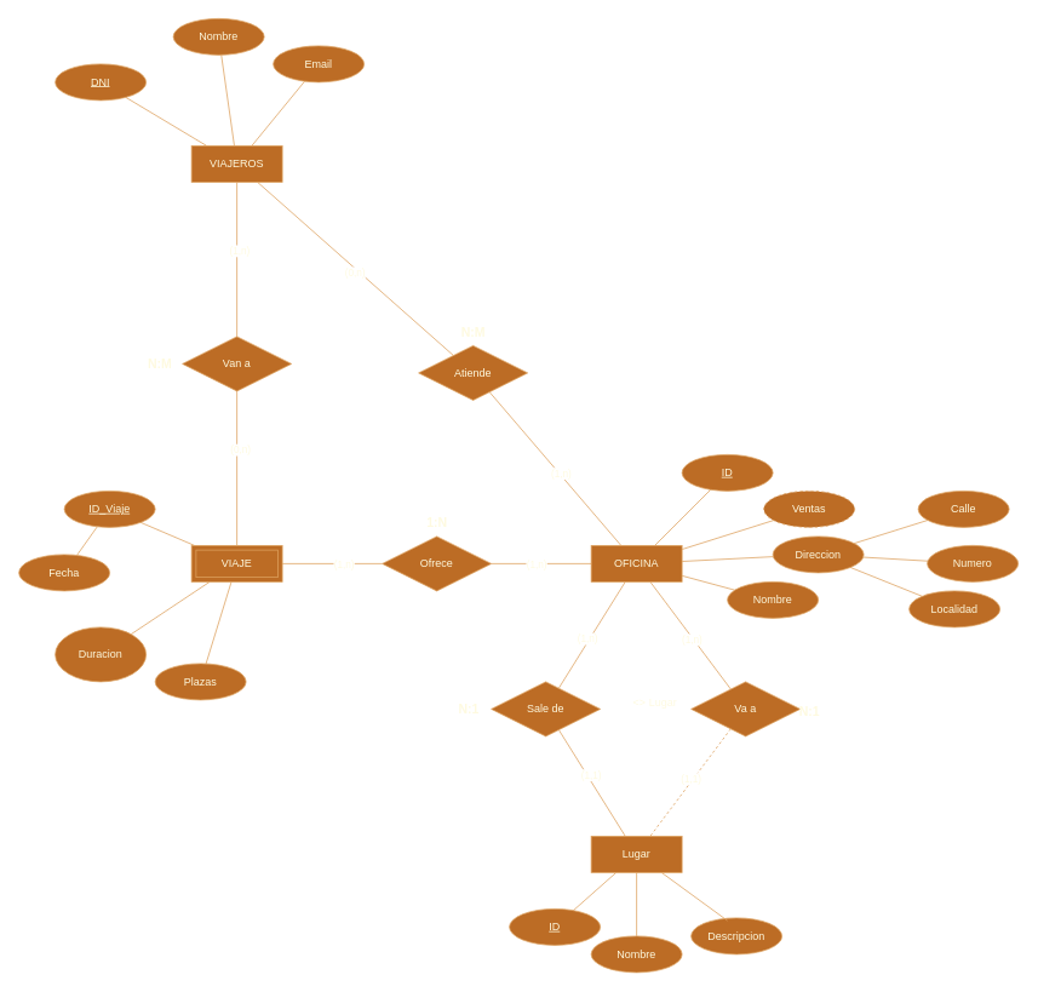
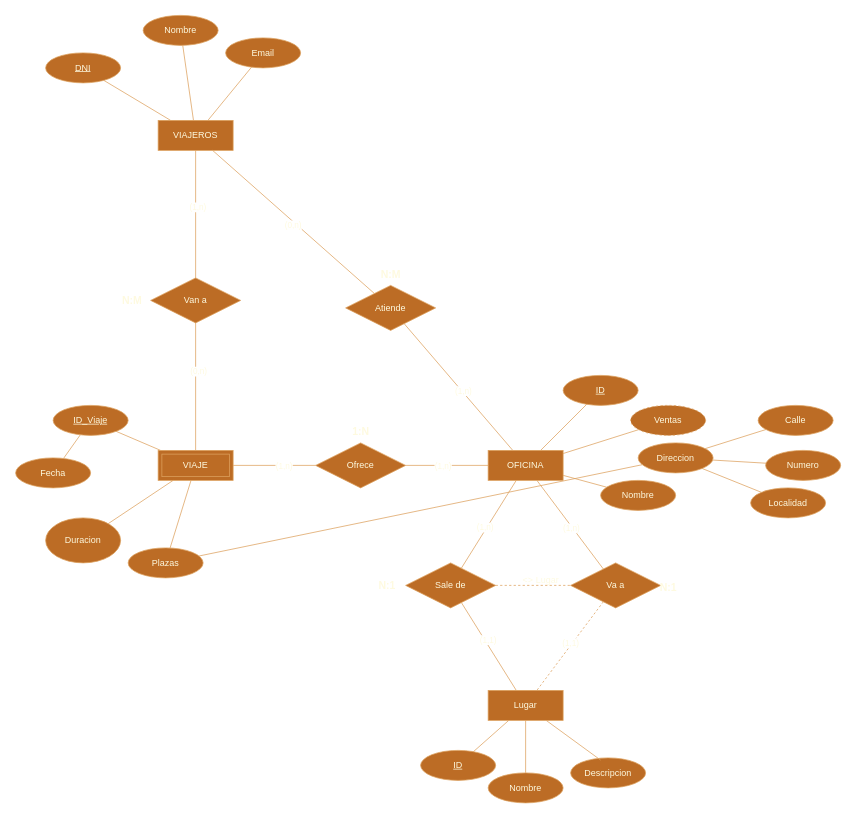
  <mxCell id="0" />
  <mxCell id="1" parent="0" />
  <mxCell id="2" value="VIAJEROS" style="whiteSpace=wrap;html=1;align=center;strokeColor=#DDA15E;fontColor=#FEFAE0;fillColor=#BC6C25;" vertex="1" parent="1"><mxGeometry x="210" y="160" width="100" height="40" as="geometry" /></mxCell>
  <mxCell id="3" value="VIAJE" style="shape=ext;margin=3;double=1;whiteSpace=wrap;html=1;align=center;strokeColor=#DDA15E;fontColor=#FEFAE0;fillColor=#BC6C25;" vertex="1" parent="1"><mxGeometry x="210" y="600" width="100" height="40" as="geometry" /></mxCell>
  <mxCell id="4" value="Van a" style="shape=rhombus;perimeter=rhombusPerimeter;whiteSpace=wrap;html=1;align=center;strokeColor=#DDA15E;fontColor=#FEFAE0;fillColor=#BC6C25;" vertex="1" parent="1"><mxGeometry x="200" y="370" width="120" height="60" as="geometry" /></mxCell>
  <mxCell id="5" value="OFICINA" style="whiteSpace=wrap;html=1;align=center;strokeColor=#DDA15E;fontColor=#FEFAE0;fillColor=#BC6C25;" vertex="1" parent="1"><mxGeometry x="650" y="600" width="100" height="40" as="geometry" /></mxCell>
  <mxCell id="6" value="Atiende" style="shape=rhombus;perimeter=rhombusPerimeter;whiteSpace=wrap;html=1;align=center;strokeColor=#DDA15E;fontColor=#FEFAE0;fillColor=#BC6C25;" vertex="1" parent="1"><mxGeometry x="460" y="380" width="120" height="60" as="geometry" /></mxCell>
  <mxCell id="7" value="Sale de" style="shape=rhombus;perimeter=rhombusPerimeter;whiteSpace=wrap;html=1;align=center;strokeColor=#DDA15E;fontColor=#FEFAE0;fillColor=#BC6C25;" vertex="1" parent="1"><mxGeometry x="540" y="750" width="120" height="60" as="geometry" /></mxCell>
  <mxCell id="8" value="Va a" style="shape=rhombus;perimeter=rhombusPerimeter;whiteSpace=wrap;html=1;align=center;strokeColor=#DDA15E;fontColor=#FEFAE0;fillColor=#BC6C25;" vertex="1" parent="1"><mxGeometry x="760" y="750" width="120" height="60" as="geometry" /></mxCell>
  <mxCell id="9" value="Lugar" style="whiteSpace=wrap;html=1;align=center;strokeColor=#DDA15E;fontColor=#FEFAE0;fillColor=#BC6C25;" vertex="1" parent="1"><mxGeometry x="650" y="920" width="100" height="40" as="geometry" /></mxCell>
  <mxCell id="10" value="" style="endArrow=none;html=1;rounded=0;strokeColor=#DDA15E;fontColor=#FEFAE0;fillColor=#BC6C25;" edge="1" parent="1" source="4" target="3"><mxGeometry relative="1" as="geometry"><mxPoint x="290" y="520" as="sourcePoint" /><mxPoint x="450" y="520" as="targetPoint" /></mxGeometry></mxCell>
  <mxCell id="11" value="(0,n)" style="edgeLabel;html=1;align=center;verticalAlign=middle;resizable=0;points=[];fontColor=#FEFAE0;" vertex="1" connectable="0" parent="10"><mxGeometry x="-0.247" y="3" relative="1" as="geometry"><mxPoint as="offset" /></mxGeometry></mxCell>
  <mxCell id="12" value="" style="endArrow=none;html=1;rounded=0;strokeColor=#DDA15E;fontColor=#FEFAE0;fillColor=#BC6C25;" edge="1" parent="1" source="4" target="2"><mxGeometry relative="1" as="geometry"><mxPoint x="270" y="440" as="sourcePoint" /><mxPoint x="270" y="610" as="targetPoint" /></mxGeometry></mxCell>
  <mxCell id="13" value="(1,n)" style="edgeLabel;html=1;align=center;verticalAlign=middle;resizable=0;points=[];fontColor=#FEFAE0;" vertex="1" connectable="0" parent="12"><mxGeometry x="0.118" y="-2" relative="1" as="geometry"><mxPoint as="offset" /></mxGeometry></mxCell>
  <mxCell id="14" value="" style="endArrow=none;html=1;rounded=0;strokeColor=#DDA15E;fontColor=#FEFAE0;fillColor=#BC6C25;" edge="1" parent="1" source="6" target="2"><mxGeometry relative="1" as="geometry"><mxPoint x="260" y="370" as="sourcePoint" /><mxPoint x="260" y="200" as="targetPoint" /></mxGeometry></mxCell>
  <mxCell id="15" value="(0,n)" style="edgeLabel;html=1;align=center;verticalAlign=middle;resizable=0;points=[];fontColor=#FEFAE0;" vertex="1" connectable="0" parent="14"><mxGeometry x="-0.013" y="4" relative="1" as="geometry"><mxPoint as="offset" /></mxGeometry></mxCell>
  <mxCell id="16" value="" style="endArrow=none;html=1;rounded=0;strokeColor=#DDA15E;fontColor=#FEFAE0;fillColor=#BC6C25;" edge="1" parent="1" source="6" target="5"><mxGeometry relative="1" as="geometry"><mxPoint x="554" y="373" as="sourcePoint" /><mxPoint x="301" y="210" as="targetPoint" /></mxGeometry></mxCell>
  <mxCell id="17" value="(1,n)" style="edgeLabel;html=1;align=center;verticalAlign=middle;resizable=0;points=[];fontColor=#FEFAE0;" vertex="1" connectable="0" parent="16"><mxGeometry x="0.066" y="1" relative="1" as="geometry"><mxPoint as="offset" /></mxGeometry></mxCell>
  <mxCell id="18" value="Ofrece" style="shape=rhombus;perimeter=rhombusPerimeter;whiteSpace=wrap;html=1;align=center;strokeColor=#DDA15E;fontColor=#FEFAE0;fillColor=#BC6C25;" vertex="1" parent="1"><mxGeometry x="420" y="590" width="120" height="60" as="geometry" /></mxCell>
  <mxCell id="19" value="" style="endArrow=none;html=1;rounded=0;strokeColor=#DDA15E;fontColor=#FEFAE0;fillColor=#BC6C25;" edge="1" parent="1" source="18" target="5"><mxGeometry relative="1" as="geometry"><mxPoint x="593" y="414" as="sourcePoint" /><mxPoint x="699" y="610" as="targetPoint" /></mxGeometry></mxCell>
  <mxCell id="20" value="(1,n)" style="edgeLabel;html=1;align=center;verticalAlign=middle;resizable=0;points=[];fontColor=#FEFAE0;" vertex="1" connectable="0" parent="19"><mxGeometry x="-0.109" relative="1" as="geometry"><mxPoint as="offset" /></mxGeometry></mxCell>
  <mxCell id="21" value="" style="endArrow=none;html=1;rounded=0;strokeColor=#DDA15E;fontColor=#FEFAE0;fillColor=#BC6C25;" edge="1" parent="1" source="3" target="18"><mxGeometry relative="1" as="geometry"><mxPoint x="550" y="630" as="sourcePoint" /><mxPoint x="660" y="630" as="targetPoint" /></mxGeometry></mxCell>
  <mxCell id="22" value="(1,n)" style="edgeLabel;html=1;align=center;verticalAlign=middle;resizable=0;points=[];fontColor=#FEFAE0;" vertex="1" connectable="0" parent="21"><mxGeometry x="0.218" relative="1" as="geometry"><mxPoint as="offset" /></mxGeometry></mxCell>
  <mxCell id="23" value="" style="endArrow=none;html=1;rounded=0;strokeColor=#DDA15E;fontColor=#FEFAE0;fillColor=#BC6C25;" edge="1" parent="1" source="7" target="5"><mxGeometry relative="1" as="geometry"><mxPoint x="550" y="630" as="sourcePoint" /><mxPoint x="660" y="630" as="targetPoint" /></mxGeometry></mxCell>
  <mxCell id="24" value="(1,n)" style="edgeLabel;html=1;align=center;verticalAlign=middle;resizable=0;points=[];fontColor=#FEFAE0;" vertex="1" connectable="0" parent="23"><mxGeometry x="-0.087" y="3" relative="1" as="geometry"><mxPoint as="offset" /></mxGeometry></mxCell>
  <mxCell id="25" value="" style="endArrow=none;html=1;rounded=0;strokeColor=#DDA15E;fontColor=#FEFAE0;fillColor=#BC6C25;" edge="1" parent="1" source="8" target="5"><mxGeometry relative="1" as="geometry"><mxPoint x="651" y="765" as="sourcePoint" /><mxPoint x="701" y="650" as="targetPoint" /></mxGeometry></mxCell>
  <mxCell id="26" value="(1,n)" style="edgeLabel;html=1;align=center;verticalAlign=middle;resizable=0;points=[];fontColor=#FEFAE0;" vertex="1" connectable="0" parent="25"><mxGeometry x="-0.048" y="2" relative="1" as="geometry"><mxPoint as="offset" /></mxGeometry></mxCell>
  <mxCell id="27" value="" style="endArrow=none;html=1;rounded=0;strokeColor=#DDA15E;fontColor=#FEFAE0;fillColor=#BC6C25;dashed=1;" edge="1" parent="1" source="8" target="9"><mxGeometry relative="1" as="geometry"><mxPoint x="778" y="766" as="sourcePoint" /><mxPoint x="720" y="650" as="targetPoint" /></mxGeometry></mxCell>
  <mxCell id="28" value="(1,1)" style="edgeLabel;html=1;align=center;verticalAlign=middle;resizable=0;points=[];fontColor=#FEFAE0;" vertex="1" connectable="0" parent="27"><mxGeometry x="-0.051" y="-3" relative="1" as="geometry"><mxPoint as="offset" /></mxGeometry></mxCell>
  <mxCell id="29" value="" style="endArrow=none;html=1;rounded=0;strokeColor=#DDA15E;fontColor=#FEFAE0;fillColor=#BC6C25;" edge="1" parent="1" source="7" target="9"><mxGeometry relative="1" as="geometry"><mxPoint x="778" y="814" as="sourcePoint" /><mxPoint x="720" y="930" as="targetPoint" /></mxGeometry></mxCell>
  <mxCell id="30" value="(1,1)" style="edgeLabel;html=1;align=center;verticalAlign=middle;resizable=0;points=[];fontColor=#FEFAE0;" vertex="1" connectable="0" parent="29"><mxGeometry x="-0.118" y="3" relative="1" as="geometry"><mxPoint as="offset" /></mxGeometry></mxCell>
  <mxCell id="31" value="Nombre" style="ellipse;whiteSpace=wrap;html=1;align=center;strokeColor=#DDA15E;fontColor=#FEFAE0;fillColor=#BC6C25;" vertex="1" parent="1"><mxGeometry x="190" y="20" width="100" height="40" as="geometry" /></mxCell>
  <mxCell id="32" value="DNI" style="ellipse;whiteSpace=wrap;html=1;align=center;fontStyle=4;strokeColor=#DDA15E;fontColor=#FEFAE0;fillColor=#BC6C25;" vertex="1" parent="1"><mxGeometry x="60" y="70" width="100" height="40" as="geometry" /></mxCell>
  <mxCell id="33" value="Email" style="ellipse;whiteSpace=wrap;html=1;align=center;strokeColor=#DDA15E;fontColor=#FEFAE0;fillColor=#BC6C25;" vertex="1" parent="1"><mxGeometry x="300" y="50" width="100" height="40" as="geometry" /></mxCell>
  <mxCell id="34" value="ID_Viaje" style="ellipse;whiteSpace=wrap;html=1;align=center;fontStyle=4;strokeColor=#DDA15E;fontColor=#FEFAE0;fillColor=#BC6C25;" vertex="1" parent="1"><mxGeometry x="70" y="540" width="100" height="40" as="geometry" /></mxCell>
  <mxCell id="35" value="Fecha" style="ellipse;whiteSpace=wrap;html=1;align=center;strokeColor=#DDA15E;fontColor=#FEFAE0;fillColor=#BC6C25;" vertex="1" parent="1"><mxGeometry x="20" y="610" width="100" height="40" as="geometry" /></mxCell>
  <mxCell id="36" value="Duracion" style="ellipse;whiteSpace=wrap;html=1;align=center;strokeColor=#DDA15E;fontColor=#FEFAE0;fillColor=#BC6C25;" vertex="1" parent="1"><mxGeometry x="60" y="690" width="100" height="60" as="geometry" /></mxCell>
  <mxCell id="37" value="Plazas" style="ellipse;whiteSpace=wrap;html=1;align=center;strokeColor=#DDA15E;fontColor=#FEFAE0;fillColor=#BC6C25;" vertex="1" parent="1"><mxGeometry x="170" y="730" width="100" height="40" as="geometry" /></mxCell>
  <mxCell id="38" value="Nombre" style="ellipse;whiteSpace=wrap;html=1;align=center;strokeColor=#DDA15E;fontColor=#FEFAE0;fillColor=#BC6C25;" vertex="1" parent="1"><mxGeometry x="800" y="640" width="100" height="40" as="geometry" /></mxCell>
  <mxCell id="39" value="ID" style="ellipse;whiteSpace=wrap;html=1;align=center;fontStyle=4;strokeColor=#DDA15E;fontColor=#FEFAE0;fillColor=#BC6C25;" vertex="1" parent="1"><mxGeometry x="750" y="500" width="100" height="40" as="geometry" /></mxCell>
  <mxCell id="40" value="Ventas" style="ellipse;whiteSpace=wrap;html=1;align=center;dashed=1;strokeColor=#DDA15E;fontColor=#FEFAE0;fillColor=#BC6C25;" vertex="1" parent="1"><mxGeometry x="840" y="540" width="100" height="40" as="geometry" /></mxCell>
  <mxCell id="41" value="Direccion" style="ellipse;whiteSpace=wrap;html=1;align=center;strokeColor=#DDA15E;fontColor=#FEFAE0;fillColor=#BC6C25;" vertex="1" parent="1"><mxGeometry x="850" y="590" width="100" height="40" as="geometry" /></mxCell>
  <mxCell id="42" value="Calle" style="ellipse;whiteSpace=wrap;html=1;align=center;strokeColor=#DDA15E;fontColor=#FEFAE0;fillColor=#BC6C25;" vertex="1" parent="1"><mxGeometry x="1010" y="540" width="100" height="40" as="geometry" /></mxCell>
  <mxCell id="43" value="Numero" style="ellipse;whiteSpace=wrap;html=1;align=center;strokeColor=#DDA15E;fontColor=#FEFAE0;fillColor=#BC6C25;" vertex="1" parent="1"><mxGeometry x="1020" y="600" width="100" height="40" as="geometry" /></mxCell>
  <mxCell id="44" value="Localidad" style="ellipse;whiteSpace=wrap;html=1;align=center;strokeColor=#DDA15E;fontColor=#FEFAE0;fillColor=#BC6C25;" vertex="1" parent="1"><mxGeometry x="1000" y="650" width="100" height="40" as="geometry" /></mxCell>
+ <mxCell id="45" value="" style="endArrow=none;dashed=1;html=1;rounded=0;strokeColor=#DDA15E;fontColor=#FEFAE0;fillColor=#BC6C25;" edge="1" parent="1" source="7" target="8"><mxGeometry width="50" height="50" relative="1" as="geometry"><mxPoint x="470" y="830" as="sourcePoint" /><mxPoint x="520" y="780" as="targetPoint" /></mxGeometry></mxCell>
  <mxCell id="46" value="Nombre" style="ellipse;whiteSpace=wrap;html=1;align=center;strokeColor=#DDA15E;fontColor=#FEFAE0;fillColor=#BC6C25;" vertex="1" parent="1"><mxGeometry x="650" y="1030" width="100" height="40" as="geometry" /></mxCell>
  <mxCell id="47" value="Descripcion" style="ellipse;whiteSpace=wrap;html=1;align=center;strokeColor=#DDA15E;fontColor=#FEFAE0;fillColor=#BC6C25;" vertex="1" parent="1"><mxGeometry x="760" y="1010" width="100" height="40" as="geometry" /></mxCell>
  <mxCell id="48" value="ID" style="ellipse;whiteSpace=wrap;html=1;align=center;fontStyle=4;strokeColor=#DDA15E;fontColor=#FEFAE0;fillColor=#BC6C25;" vertex="1" parent="1"><mxGeometry x="560" y="1000" width="100" height="40" as="geometry" /></mxCell>
  <mxCell id="49" value="" style="endArrow=none;html=1;rounded=0;strokeColor=#DDA15E;fontColor=#FEFAE0;fillColor=#BC6C25;" edge="1" parent="1" source="32" target="2"><mxGeometry relative="1" as="geometry"><mxPoint x="40" y="200" as="sourcePoint" /><mxPoint x="200" y="200" as="targetPoint" /></mxGeometry></mxCell>
  <mxCell id="50" value="" style="endArrow=none;html=1;rounded=0;strokeColor=#DDA15E;fontColor=#FEFAE0;fillColor=#BC6C25;" edge="1" parent="1" source="31" target="2"><mxGeometry relative="1" as="geometry"><mxPoint x="148" y="117" as="sourcePoint" /><mxPoint x="240" y="180" as="targetPoint" /></mxGeometry></mxCell>
  <mxCell id="51" value="" style="endArrow=none;html=1;rounded=0;strokeColor=#DDA15E;fontColor=#FEFAE0;fillColor=#BC6C25;" edge="1" parent="1" source="33" target="2"><mxGeometry relative="1" as="geometry"><mxPoint x="253" y="70" as="sourcePoint" /><mxPoint x="267" y="170" as="targetPoint" /></mxGeometry></mxCell>
  <mxCell id="52" value="" style="endArrow=none;html=1;rounded=0;strokeColor=#DDA15E;fontColor=#FEFAE0;fillColor=#BC6C25;" edge="1" parent="1" source="34" target="3"><mxGeometry relative="1" as="geometry"><mxPoint x="345" y="99" as="sourcePoint" /><mxPoint x="286" y="170" as="targetPoint" /></mxGeometry></mxCell>
  <mxCell id="53" value="" style="endArrow=none;html=1;rounded=0;strokeColor=#DDA15E;fontColor=#FEFAE0;fillColor=#BC6C25;" edge="1" parent="1" source="35" target="34"><mxGeometry relative="1" as="geometry"><mxPoint x="164" y="585" as="sourcePoint" /><mxPoint x="223" y="610" as="targetPoint" /></mxGeometry></mxCell>
  <mxCell id="54" value="" style="endArrow=none;html=1;rounded=0;strokeColor=#DDA15E;fontColor=#FEFAE0;fillColor=#BC6C25;" edge="1" parent="1" source="36" target="3"><mxGeometry relative="1" as="geometry"><mxPoint x="130" y="638" as="sourcePoint" /><mxPoint x="220" y="633" as="targetPoint" /></mxGeometry></mxCell>
  <mxCell id="55" value="" style="endArrow=none;html=1;rounded=0;strokeColor=#DDA15E;fontColor=#FEFAE0;fillColor=#BC6C25;" edge="1" parent="1" source="37" target="3"><mxGeometry relative="1" as="geometry"><mxPoint x="148" y="703" as="sourcePoint" /><mxPoint x="237" y="650" as="targetPoint" /></mxGeometry></mxCell>
  <mxCell id="56" value="" style="endArrow=none;html=1;rounded=0;strokeColor=#DDA15E;fontColor=#FEFAE0;fillColor=#BC6C25;" edge="1" parent="1" source="39" target="5"><mxGeometry relative="1" as="geometry"><mxPoint x="236" y="740" as="sourcePoint" /><mxPoint x="264" y="650" as="targetPoint" /></mxGeometry></mxCell>
  <mxCell id="57" value="" style="endArrow=none;html=1;rounded=0;strokeColor=#DDA15E;fontColor=#FEFAE0;fillColor=#BC6C25;" edge="1" parent="1" source="40" target="5"><mxGeometry relative="1" as="geometry"><mxPoint x="791" y="549" as="sourcePoint" /><mxPoint x="730" y="610" as="targetPoint" /></mxGeometry></mxCell>
- <mxCell id="58" value="" style="endArrow=none;html=1;rounded=0;strokeColor=#DDA15E;fontColor=#FEFAE0;fillColor=#BC6C25;" edge="1" parent="1" source="41" target="5"><mxGeometry relative="1" as="geometry"><mxPoint x="861" y="582" as="sourcePoint" /><mxPoint x="760" y="614" as="targetPoint" /></mxGeometry></mxCell>
+ <mxCell id="58" value="" style="endArrow=none;html=1;rounded=0;strokeColor=#DDA15E;fontColor=#FEFAE0;fillColor=#BC6C25;" edge="1" parent="1" source="41" target="37"><mxGeometry relative="1" as="geometry"><mxPoint x="861" y="582" as="sourcePoint" /><mxPoint x="760" y="614" as="targetPoint" /></mxGeometry></mxCell>
  <mxCell id="59" value="" style="endArrow=none;html=1;rounded=0;strokeColor=#DDA15E;fontColor=#FEFAE0;fillColor=#BC6C25;" edge="1" parent="1" source="38" target="5"><mxGeometry relative="1" as="geometry"><mxPoint x="860" y="622" as="sourcePoint" /><mxPoint x="760" y="628" as="targetPoint" /></mxGeometry></mxCell>
  <mxCell id="60" value="" style="endArrow=none;html=1;rounded=0;strokeColor=#DDA15E;fontColor=#FEFAE0;fillColor=#BC6C25;" edge="1" parent="1" source="43" target="41"><mxGeometry relative="1" as="geometry"><mxPoint x="818" y="659" as="sourcePoint" /><mxPoint x="760" y="643" as="targetPoint" /></mxGeometry></mxCell>
  <mxCell id="61" value="" style="endArrow=none;html=1;rounded=0;strokeColor=#DDA15E;fontColor=#FEFAE0;fillColor=#BC6C25;" edge="1" parent="1" source="44" target="41"><mxGeometry relative="1" as="geometry"><mxPoint x="1031" y="627" as="sourcePoint" /><mxPoint x="959" y="623" as="targetPoint" /></mxGeometry></mxCell>
  <mxCell id="62" value="" style="endArrow=none;html=1;rounded=0;strokeColor=#DDA15E;fontColor=#FEFAE0;fillColor=#BC6C25;" edge="1" parent="1" source="42" target="41"><mxGeometry relative="1" as="geometry"><mxPoint x="1024" y="666" as="sourcePoint" /><mxPoint x="945" y="634" as="targetPoint" /></mxGeometry></mxCell>
  <mxCell id="63" value="" style="endArrow=none;html=1;rounded=0;strokeColor=#DDA15E;fontColor=#FEFAE0;fillColor=#BC6C25;exitX=0.4;exitY=0.075;exitDx=0;exitDy=0;exitPerimeter=0;" edge="1" parent="1" source="47" target="9"><mxGeometry relative="1" as="geometry"><mxPoint x="1030" y="582" as="sourcePoint" /><mxPoint x="949" y="608" as="targetPoint" /></mxGeometry></mxCell>
  <mxCell id="64" value="" style="endArrow=none;html=1;rounded=0;strokeColor=#DDA15E;fontColor=#FEFAE0;fillColor=#BC6C25;" edge="1" parent="1" source="46" target="9"><mxGeometry relative="1" as="geometry"><mxPoint x="810" y="1023" as="sourcePoint" /><mxPoint x="737" y="970" as="targetPoint" /></mxGeometry></mxCell>
  <mxCell id="65" value="" style="endArrow=none;html=1;rounded=0;strokeColor=#DDA15E;fontColor=#FEFAE0;fillColor=#BC6C25;" edge="1" parent="1" source="48" target="9"><mxGeometry relative="1" as="geometry"><mxPoint x="710" y="1040" as="sourcePoint" /><mxPoint x="710" y="970" as="targetPoint" /></mxGeometry></mxCell>
  <mxCell id="66" value="&amp;lt;&amp;gt; Lugar" style="text;html=1;align=center;verticalAlign=middle;resizable=0;points=[];autosize=1;strokeColor=none;fillColor=none;fontColor=#FEFAE0;" vertex="1" parent="1"><mxGeometry x="685" y="758" width="70" height="30" as="geometry" /></mxCell>
  <mxCell id="67" value="&lt;b&gt;&lt;font style=&quot;font-size: 14px;&quot;&gt;N:1&lt;/font&gt;&lt;/b&gt;" style="text;html=1;align=center;verticalAlign=middle;resizable=0;points=[];autosize=1;strokeColor=none;fillColor=none;fontColor=#FEFAE0;" vertex="1" parent="1"><mxGeometry x="865" y="768" width="50" height="30" as="geometry" /></mxCell>
  <mxCell id="68" value="&lt;b&gt;&lt;font style=&quot;font-size: 14px;&quot;&gt;N:1&lt;/font&gt;&lt;/b&gt;" style="text;html=1;align=center;verticalAlign=middle;resizable=0;points=[];autosize=1;strokeColor=none;fillColor=none;fontColor=#FEFAE0;" vertex="1" parent="1"><mxGeometry x="490" y="765" width="50" height="30" as="geometry" /></mxCell>
  <mxCell id="69" value="&lt;b&gt;&lt;font style=&quot;font-size: 14px;&quot;&gt;1:N&lt;/font&gt;&lt;/b&gt;" style="text;html=1;align=center;verticalAlign=middle;resizable=0;points=[];autosize=1;strokeColor=none;fillColor=none;fontColor=#FEFAE0;" vertex="1" parent="1"><mxGeometry x="455" y="560" width="50" height="30" as="geometry" /></mxCell>
  <mxCell id="70" value="&lt;b&gt;&lt;font style=&quot;font-size: 14px;&quot;&gt;N:M&lt;/font&gt;&lt;/b&gt;" style="text;html=1;align=center;verticalAlign=middle;resizable=0;points=[];autosize=1;strokeColor=none;fillColor=none;fontColor=#FEFAE0;" vertex="1" parent="1"><mxGeometry x="150" y="385" width="50" height="30" as="geometry" /></mxCell>
  <mxCell id="71" value="&lt;b&gt;&lt;font style=&quot;font-size: 14px;&quot;&gt;N:M&lt;/font&gt;&lt;/b&gt;" style="text;html=1;align=center;verticalAlign=middle;resizable=0;points=[];autosize=1;strokeColor=none;fillColor=none;fontColor=#FEFAE0;" vertex="1" parent="1"><mxGeometry x="495" y="350" width="50" height="30" as="geometry" /></mxCell>
